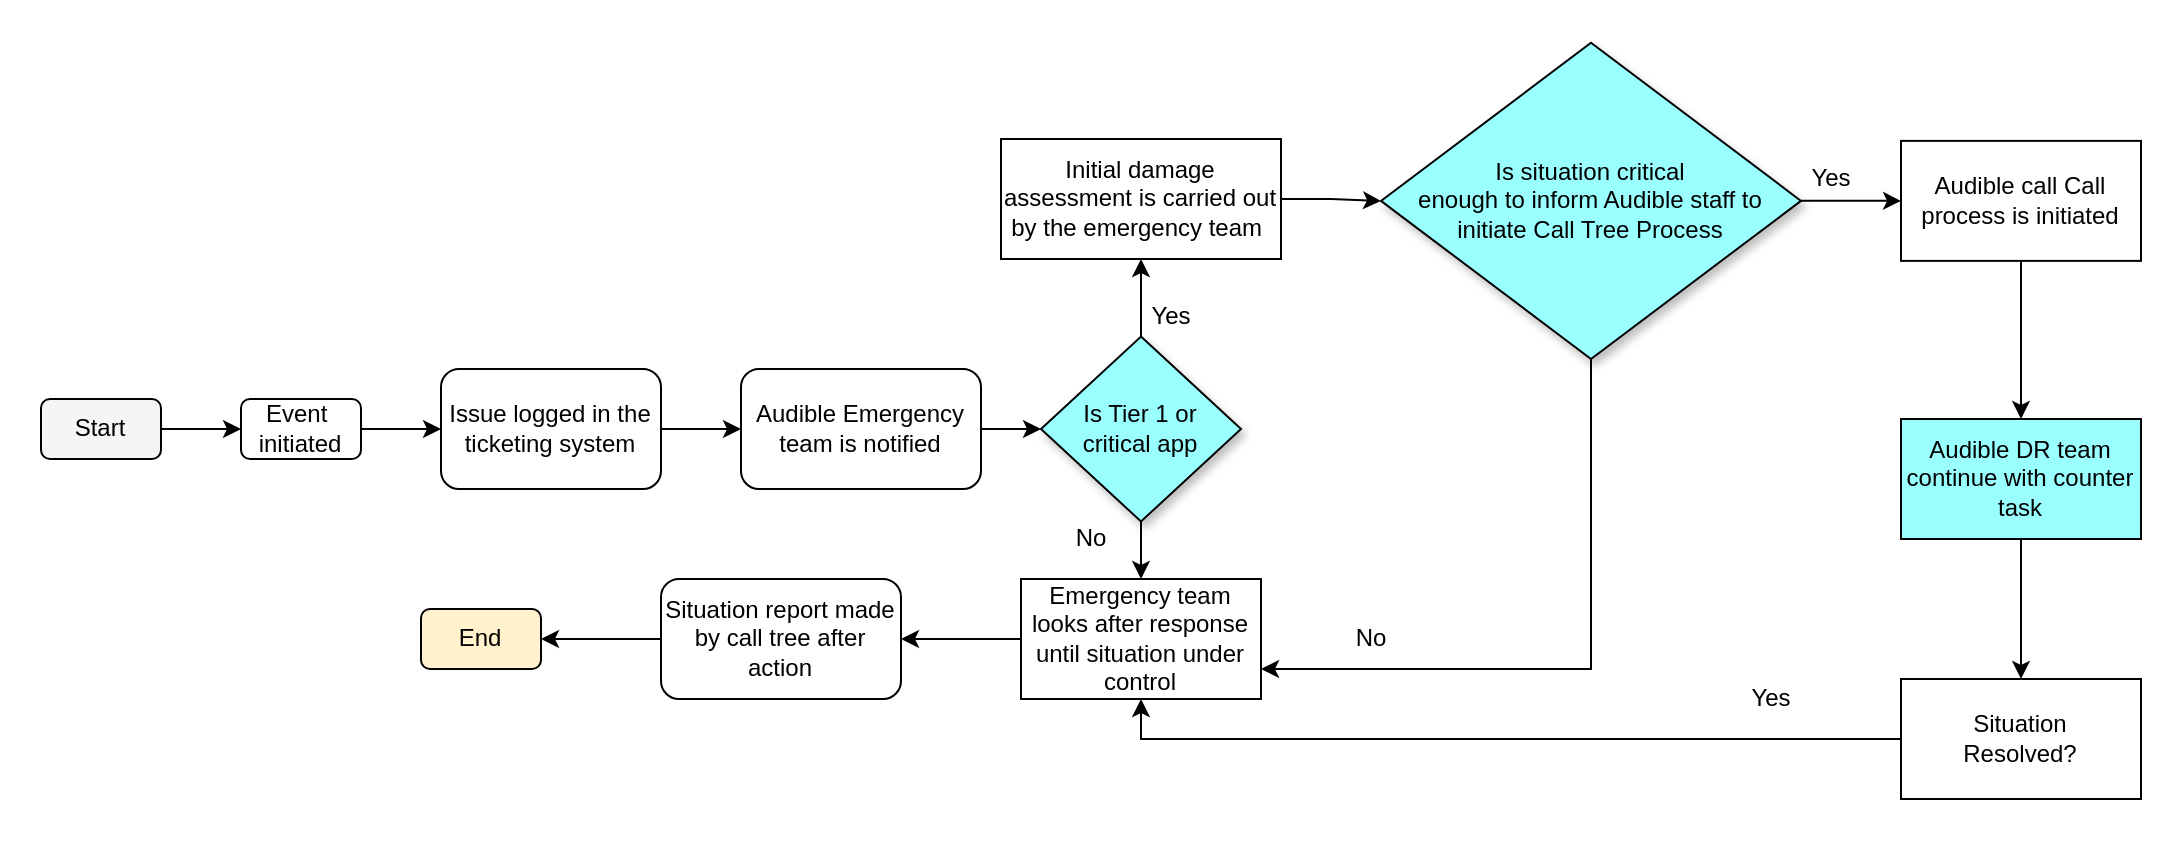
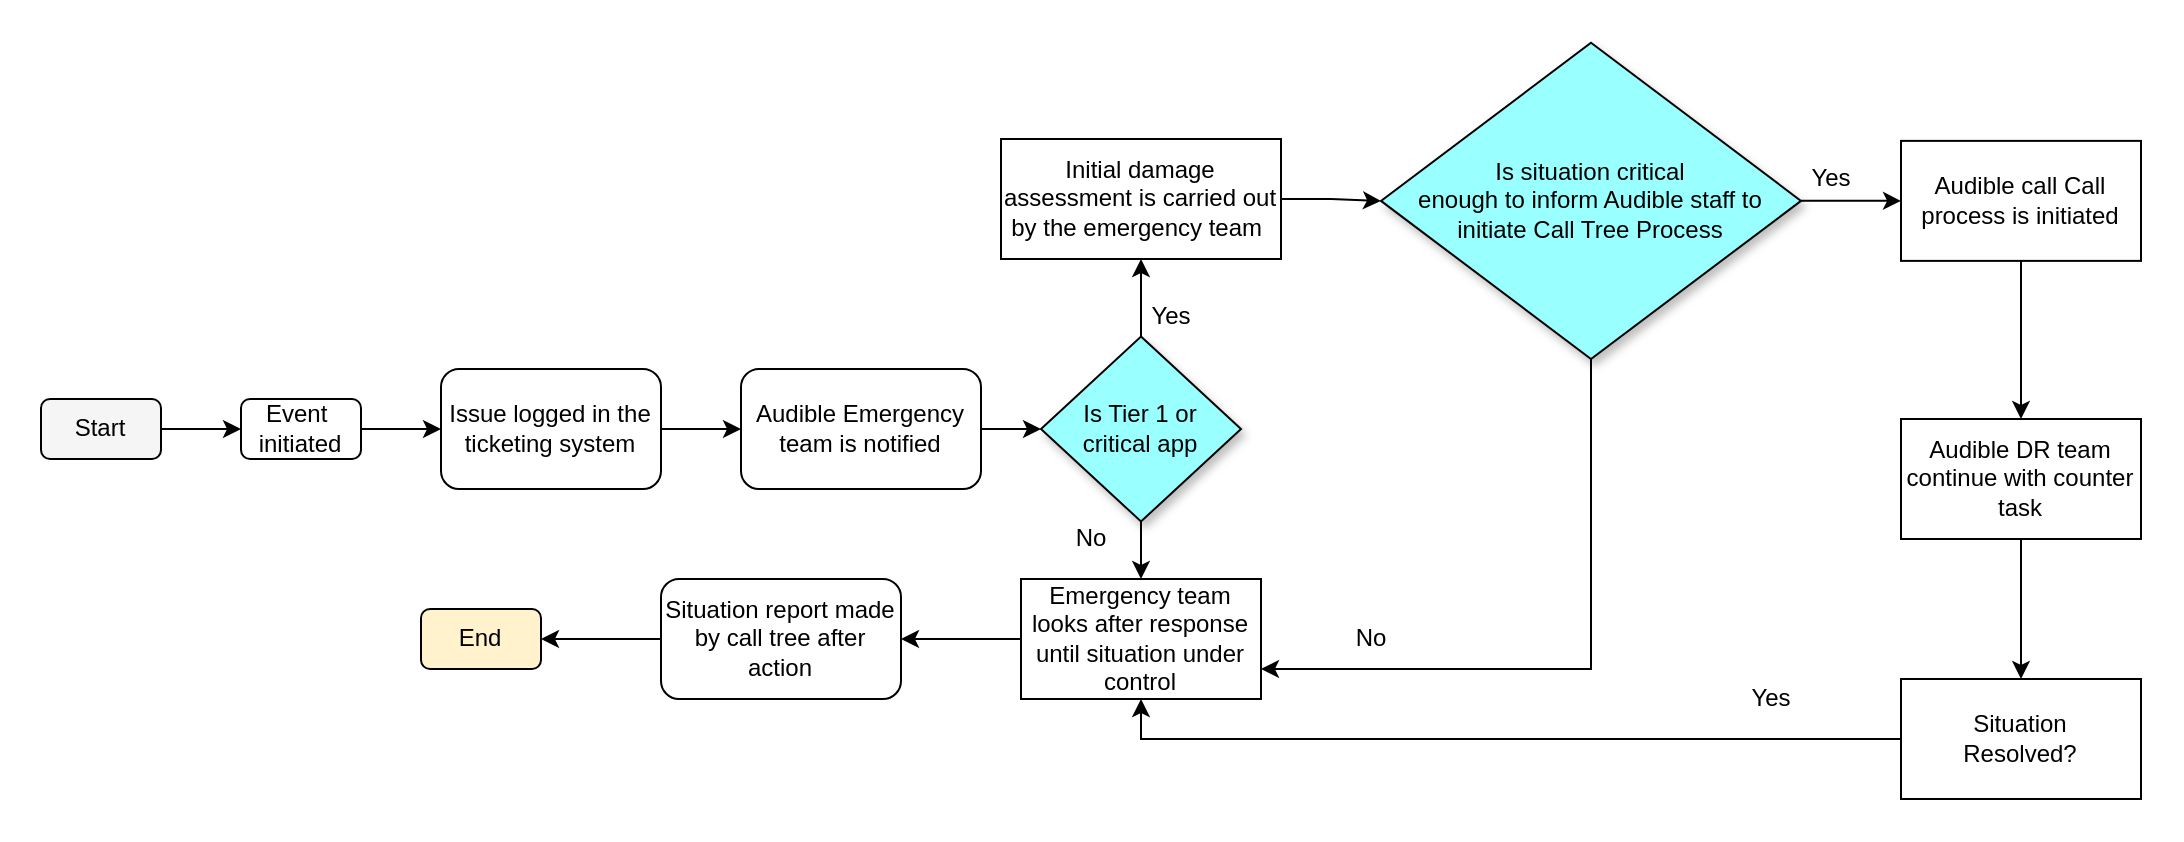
  <mxCell id="0" />
  <mxCell id="1" parent="0" />
  <mxCell id="2" style="edgeStyle=orthogonalEdgeStyle;rounded=0;orthogonalLoop=1;jettySize=auto;html=1;" edge="1" parent="1" source="3" target="5"><mxGeometry relative="1" as="geometry" /></mxCell>
  <mxCell id="3" value="Event&amp;nbsp; initiated" style="rounded=1;whiteSpace=wrap;html=1;" vertex="1" parent="1"><mxGeometry x="120" y="199" width="60" height="30" as="geometry" /></mxCell>
  <mxCell id="4" style="edgeStyle=orthogonalEdgeStyle;rounded=0;orthogonalLoop=1;jettySize=auto;html=1;entryX=0;entryY=0.5;entryDx=0;entryDy=0;" edge="1" parent="1" source="5" target="7"><mxGeometry relative="1" as="geometry" /></mxCell>
  <mxCell id="5" value="Issue logged in the ticketing system" style="rounded=1;whiteSpace=wrap;html=1;" vertex="1" parent="1"><mxGeometry x="220" y="184" width="110" height="60" as="geometry" /></mxCell>
  <mxCell id="6" style="edgeStyle=orthogonalEdgeStyle;rounded=0;orthogonalLoop=1;jettySize=auto;html=1;entryX=0;entryY=0.5;entryDx=0;entryDy=0;" edge="1" parent="1" source="7" target="10"><mxGeometry relative="1" as="geometry" /></mxCell>
  <mxCell id="7" value="Audible Emergency team&amp;nbsp;is notified" style="rounded=1;whiteSpace=wrap;html=1;" vertex="1" parent="1"><mxGeometry x="370" y="184" width="120" height="60" as="geometry" /></mxCell>
  <mxCell id="8" style="edgeStyle=orthogonalEdgeStyle;rounded=0;orthogonalLoop=1;jettySize=auto;html=1;entryX=0.5;entryY=1;entryDx=0;entryDy=0;" edge="1" parent="1" source="10" target="12"><mxGeometry relative="1" as="geometry" /></mxCell>
  <mxCell id="9" value="" style="edgeStyle=orthogonalEdgeStyle;rounded=0;orthogonalLoop=1;jettySize=auto;html=1;" edge="1" parent="1" source="10" target="16"><mxGeometry relative="1" as="geometry" /></mxCell>
  <mxCell id="10" value="Is Tier 1 or &lt;br&gt;critical app" style="rhombus;whiteSpace=wrap;html=1;shadow=1;fillColor=#99FFFF;" vertex="1" parent="1"><mxGeometry x="520" y="167.75" width="100" height="92.5" as="geometry" /></mxCell>
  <mxCell id="11" style="edgeStyle=orthogonalEdgeStyle;rounded=0;orthogonalLoop=1;jettySize=auto;html=1;entryX=0;entryY=0.5;entryDx=0;entryDy=0;" edge="1" parent="1" source="12" target="19"><mxGeometry relative="1" as="geometry" /></mxCell>
  <mxCell id="12" value="Initial damage assessment is carried out by the emergency team&amp;nbsp;" style="rounded=0;whiteSpace=wrap;html=1;" vertex="1" parent="1"><mxGeometry x="500" y="69" width="140" height="60" as="geometry" /></mxCell>
  <mxCell id="13" value="Yes" style="text;html=1;align=center;verticalAlign=middle;resizable=0;points=[];autosize=1;strokeColor=none;" vertex="1" parent="1"><mxGeometry x="570" y="147.75" width="30" height="20" as="geometry" /></mxCell>
  <mxCell id="14" value="No" style="text;html=1;align=center;verticalAlign=middle;resizable=0;points=[];autosize=1;strokeColor=none;" vertex="1" parent="1"><mxGeometry x="530" y="259" width="30" height="20" as="geometry" /></mxCell>
  <mxCell id="15" style="edgeStyle=orthogonalEdgeStyle;rounded=0;orthogonalLoop=1;jettySize=auto;html=1;" edge="1" parent="1" source="16" target="30"><mxGeometry relative="1" as="geometry" /></mxCell>
  <mxCell id="16" value="Emergency team looks after response until situation under control" style="rounded=0;whiteSpace=wrap;html=1;" vertex="1" parent="1"><mxGeometry x="510" y="289" width="120" height="60" as="geometry" /></mxCell>
  <mxCell id="17" style="edgeStyle=orthogonalEdgeStyle;rounded=0;orthogonalLoop=1;jettySize=auto;html=1;entryX=0;entryY=0.5;entryDx=0;entryDy=0;" edge="1" parent="1" source="19" target="21"><mxGeometry relative="1" as="geometry" /></mxCell>
  <mxCell id="18" style="edgeStyle=orthogonalEdgeStyle;rounded=0;orthogonalLoop=1;jettySize=auto;html=1;entryX=1;entryY=0.75;entryDx=0;entryDy=0;" edge="1" parent="1" source="19" target="16"><mxGeometry relative="1" as="geometry"><Array as="points"><mxPoint x="795" y="334" /></Array></mxGeometry></mxCell>
  <mxCell id="19" value="Is situation critical &lt;br&gt;enough&amp;nbsp;to inform Audible staff to &lt;br&gt;initiate Call Tree Process" style="rhombus;whiteSpace=wrap;html=1;shadow=1;fillColor=#99FFFF;" vertex="1" parent="1"><mxGeometry x="690" y="20.88" width="210" height="158.12" as="geometry" /></mxCell>
  <mxCell id="20" style="edgeStyle=orthogonalEdgeStyle;rounded=0;orthogonalLoop=1;jettySize=auto;html=1;" edge="1" parent="1" source="21" target="24"><mxGeometry relative="1" as="geometry" /></mxCell>
  <mxCell id="21" value="Audible call Call process is initiated" style="rounded=0;whiteSpace=wrap;html=1;" vertex="1" parent="1"><mxGeometry x="950" y="69.94" width="120" height="60" as="geometry" /></mxCell>
  <mxCell id="22" value="Yes" style="text;html=1;align=center;verticalAlign=middle;resizable=0;points=[];autosize=1;strokeColor=none;" vertex="1" parent="1"><mxGeometry x="900" y="79" width="30" height="20" as="geometry" /></mxCell>
  <mxCell id="23" style="edgeStyle=orthogonalEdgeStyle;rounded=0;orthogonalLoop=1;jettySize=auto;html=1;" edge="1" parent="1" source="24" target="27"><mxGeometry relative="1" as="geometry" /></mxCell>
- <mxCell id="24" value="Audible DR team continue with counter task" style="rounded=0;whiteSpace=wrap;html=1;fillColor=#99ffff;" vertex="1" parent="1"><mxGeometry x="950" y="209" width="120" height="60" as="geometry" /></mxCell>
+ <mxCell id="24" value="Audible DR team continue with counter task" style="rounded=0;whiteSpace=wrap;html=1;" vertex="1" parent="1"><mxGeometry x="950" y="209" width="120" height="60" as="geometry" /></mxCell>
  <mxCell id="25" value="No" style="text;html=1;align=center;verticalAlign=middle;resizable=0;points=[];autosize=1;strokeColor=none;" vertex="1" parent="1"><mxGeometry x="670" y="309" width="30" height="20" as="geometry" /></mxCell>
  <mxCell id="26" style="edgeStyle=orthogonalEdgeStyle;rounded=0;orthogonalLoop=1;jettySize=auto;html=1;entryX=0.5;entryY=1;entryDx=0;entryDy=0;" edge="1" parent="1" source="27" target="16"><mxGeometry relative="1" as="geometry" /></mxCell>
  <mxCell id="27" value="Situation &lt;br&gt;Resolved?" style="rounded=0;whiteSpace=wrap;html=1;" vertex="1" parent="1"><mxGeometry x="950" y="339" width="120" height="60" as="geometry" /></mxCell>
  <mxCell id="28" value="Yes" style="text;html=1;align=center;verticalAlign=middle;resizable=0;points=[];autosize=1;strokeColor=none;" vertex="1" parent="1"><mxGeometry x="870" y="339" width="30" height="20" as="geometry" /></mxCell>
  <mxCell id="29" style="edgeStyle=orthogonalEdgeStyle;rounded=0;orthogonalLoop=1;jettySize=auto;html=1;" edge="1" parent="1" source="30" target="33"><mxGeometry relative="1" as="geometry" /></mxCell>
  <mxCell id="30" value="Situation report made by call tree after action" style="rounded=1;whiteSpace=wrap;html=1;" vertex="1" parent="1"><mxGeometry x="330" y="289" width="120" height="60" as="geometry" /></mxCell>
  <mxCell id="31" style="edgeStyle=orthogonalEdgeStyle;rounded=0;orthogonalLoop=1;jettySize=auto;html=1;entryX=0;entryY=0.5;entryDx=0;entryDy=0;" edge="1" parent="1" source="32" target="3"><mxGeometry relative="1" as="geometry" /></mxCell>
  <mxCell id="32" value="Start" style="rounded=1;whiteSpace=wrap;html=1;fillColor=#f5f5f5;" vertex="1" parent="1"><mxGeometry x="20" y="199" width="60" height="30" as="geometry" /></mxCell>
  <mxCell id="33" value="End" style="rounded=1;whiteSpace=wrap;html=1;fillColor=#FFF2CC;" vertex="1" parent="1"><mxGeometry x="210" y="304" width="60" height="30" as="geometry" /></mxCell>
